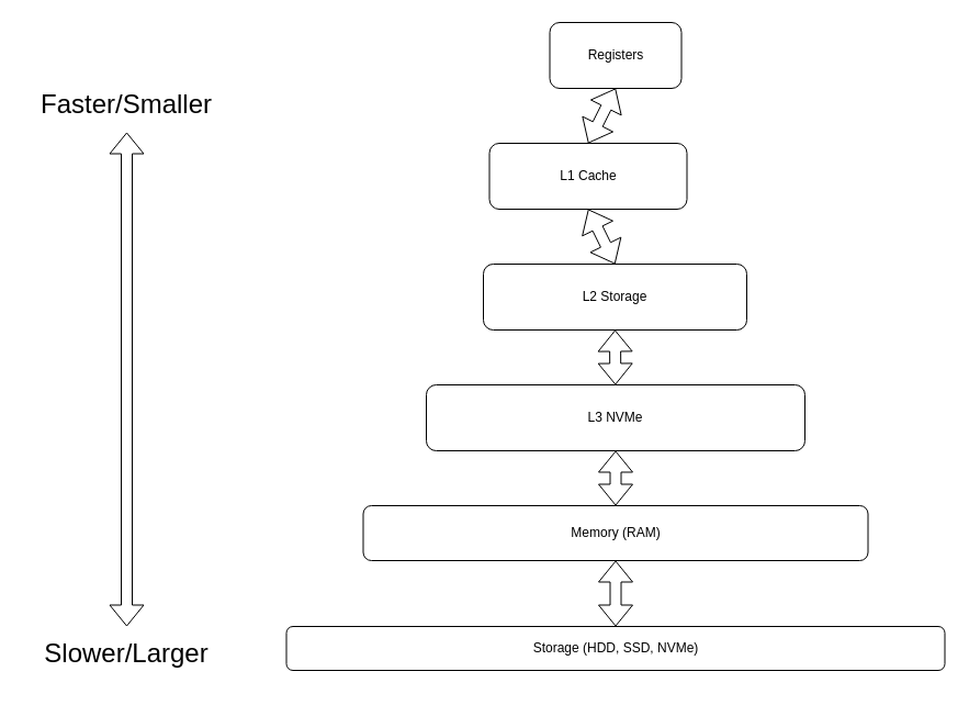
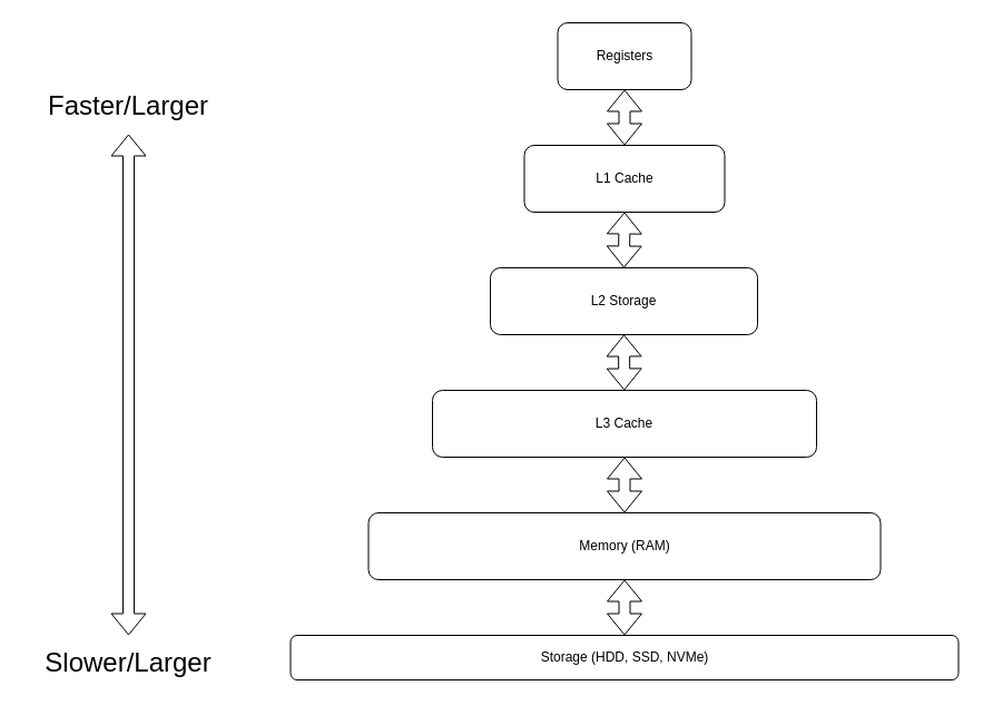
  <mxCell id="0" />
  <mxCell id="1" parent="0" />
  <mxCell id="2" value="Registers" style="rounded=1;whiteSpace=wrap;html=1;" parent="1" vertex="1"><mxGeometry x="500.5" y="20" width="120" height="60" as="geometry" /></mxCell>
- <mxCell id="3" value="&lt;div&gt;L1 Cache&lt;/div&gt;" style="rounded=1;whiteSpace=wrap;html=1;" parent="1" vertex="1"><mxGeometry x="445.5" y="130" width="180" height="60" as="geometry" /></mxCell>
+ <mxCell id="3" value="&lt;div&gt;L1 Cache&lt;/div&gt;" style="rounded=1;whiteSpace=wrap;html=1;" parent="1" vertex="1"><mxGeometry x="470.5" y="130" width="180" height="60" as="geometry" /></mxCell>
  <mxCell id="4" value="L2 Storage" style="rounded=1;whiteSpace=wrap;html=1;" parent="1" vertex="1"><mxGeometry x="440" y="240" width="240" height="60" as="geometry" /></mxCell>
- <mxCell id="5" value="L3 NVMe" style="rounded=1;whiteSpace=wrap;html=1;" parent="1" vertex="1"><mxGeometry x="388" y="350" width="345" height="60" as="geometry" /></mxCell>
- <mxCell id="6" value="Memory (RAM)" style="rounded=1;whiteSpace=wrap;html=1;" parent="1" vertex="1"><mxGeometry x="330.5" y="460" width="460" height="50" as="geometry" /></mxCell>
+ <mxCell id="5" value="L3 Cache" style="rounded=1;whiteSpace=wrap;html=1;" parent="1" vertex="1"><mxGeometry x="388" y="350" width="345" height="60" as="geometry" /></mxCell>
+ <mxCell id="6" value="Memory (RAM)" style="rounded=1;whiteSpace=wrap;html=1;" parent="1" vertex="1"><mxGeometry x="330.5" y="460" width="460" height="60" as="geometry" /></mxCell>
  <mxCell id="7" value="Storage (HDD, SSD, NVMe)" style="rounded=1;whiteSpace=wrap;html=1;" parent="1" vertex="1"><mxGeometry x="260.5" y="570" width="600" height="40" as="geometry" /></mxCell>
- <mxCell id="8" value="&lt;font style=&quot;font-size: 24px;&quot;&gt;Faster/Smaller&lt;/font&gt;" style="text;html=1;strokeColor=none;fillColor=none;align=center;verticalAlign=middle;whiteSpace=wrap;rounded=0;" parent="1" vertex="1"><mxGeometry x="20" y="70" width="190" height="50" as="geometry" /></mxCell>
+ <mxCell id="8" value="&lt;font style=&quot;font-size: 24px;&quot;&gt;Faster/Larger&lt;/font&gt;" style="text;html=1;strokeColor=none;fillColor=none;align=center;verticalAlign=middle;whiteSpace=wrap;rounded=0;" parent="1" vertex="1"><mxGeometry x="20" y="70" width="190" height="50" as="geometry" /></mxCell>
  <mxCell id="9" value="&lt;font style=&quot;font-size: 24px;&quot;&gt;Slower/Larger&lt;/font&gt;" style="text;html=1;strokeColor=none;fillColor=none;align=center;verticalAlign=middle;whiteSpace=wrap;rounded=0;" parent="1" vertex="1"><mxGeometry x="20" y="570" width="190" height="50" as="geometry" /></mxCell>
  <mxCell id="10" value="" style="shape=flexArrow;endArrow=classic;startArrow=classic;html=1;rounded=0;entryX=0.5;entryY=1;entryDx=0;entryDy=0;exitX=0.5;exitY=0;exitDx=0;exitDy=0;" edge="1" parent="1" source="3" target="2"><mxGeometry width="100" height="100" relative="1" as="geometry"><mxPoint x="520" y="160" as="sourcePoint" /><mxPoint x="620" y="60" as="targetPoint" /></mxGeometry></mxCell>
  <mxCell id="11" value="" style="shape=flexArrow;endArrow=classic;startArrow=classic;html=1;rounded=0;entryX=0.5;entryY=1;entryDx=0;entryDy=0;exitX=0.5;exitY=0;exitDx=0;exitDy=0;" edge="1" parent="1" source="4" target="3"><mxGeometry width="100" height="100" relative="1" as="geometry"><mxPoint x="540" y="290" as="sourcePoint" /><mxPoint x="640" y="190" as="targetPoint" /></mxGeometry></mxCell>
  <mxCell id="12" value="" style="shape=flexArrow;endArrow=classic;startArrow=classic;html=1;rounded=0;entryX=0.5;entryY=1;entryDx=0;entryDy=0;" edge="1" parent="1" source="5" target="4"><mxGeometry width="100" height="100" relative="1" as="geometry"><mxPoint x="540" y="400" as="sourcePoint" /><mxPoint x="640" y="300" as="targetPoint" /></mxGeometry></mxCell>
  <mxCell id="13" value="" style="shape=flexArrow;endArrow=classic;startArrow=classic;html=1;rounded=0;entryX=0.5;entryY=1;entryDx=0;entryDy=0;exitX=0.5;exitY=0;exitDx=0;exitDy=0;" edge="1" parent="1" source="6" target="5"><mxGeometry width="100" height="100" relative="1" as="geometry"><mxPoint x="570" y="360" as="sourcePoint" /><mxPoint x="570" y="310" as="targetPoint" /></mxGeometry></mxCell>
  <mxCell id="14" value="" style="shape=flexArrow;endArrow=classic;startArrow=classic;html=1;rounded=0;entryX=0.5;entryY=1;entryDx=0;entryDy=0;" edge="1" parent="1" source="7" target="6"><mxGeometry width="100" height="100" relative="1" as="geometry"><mxPoint x="571" y="470" as="sourcePoint" /><mxPoint x="571" y="420" as="targetPoint" /></mxGeometry></mxCell>
  <mxCell id="15" value="" style="shape=flexArrow;endArrow=classic;startArrow=classic;html=1;rounded=0;entryX=0.5;entryY=1;entryDx=0;entryDy=0;" edge="1" parent="1" source="9" target="8"><mxGeometry width="100" height="100" relative="1" as="geometry"><mxPoint x="120" y="360" as="sourcePoint" /><mxPoint x="220" y="260" as="targetPoint" /></mxGeometry></mxCell>
